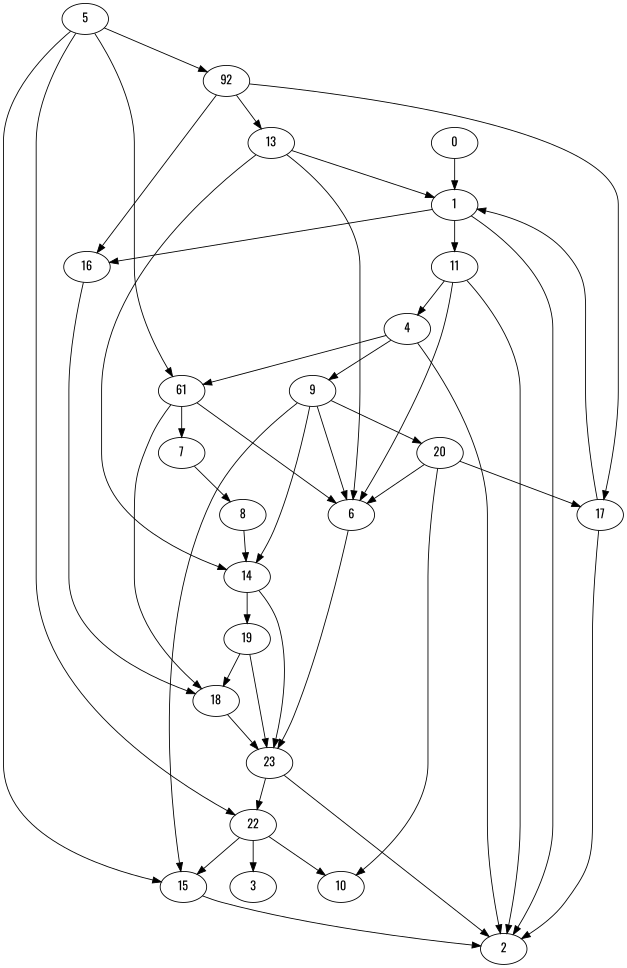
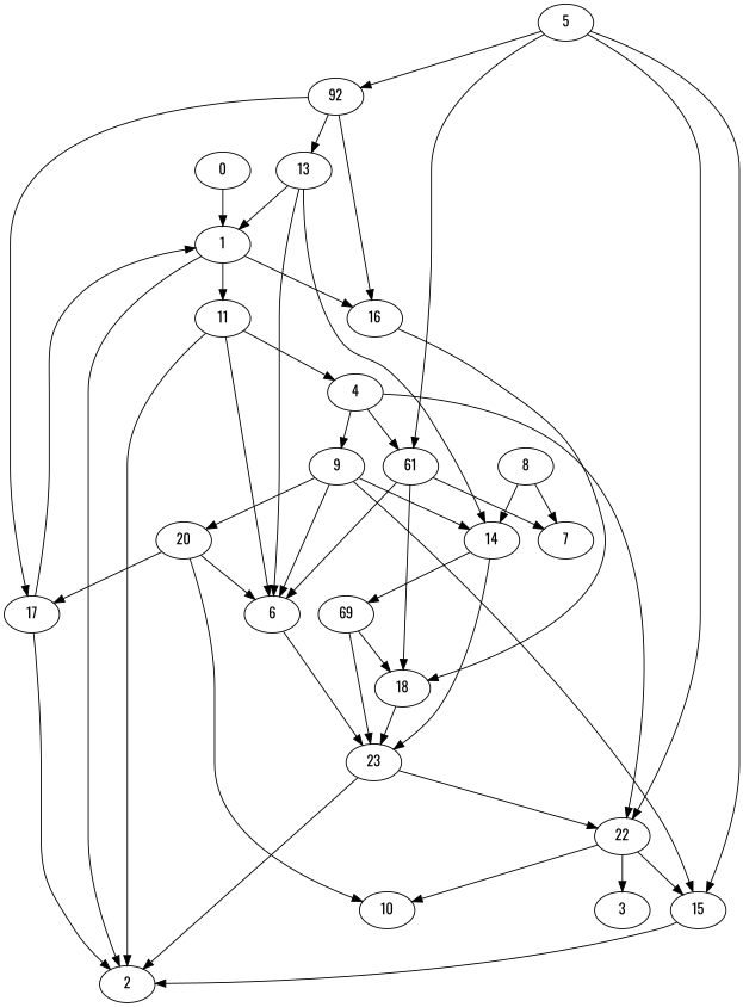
  strict digraph {
    fontname=Oswald
    node [fontname=Oswald]
    edge [fontname=Oswald]
    0
    1
    2
    11
    16
    4
    9
    n8 [label=61]
    6
    18
    15
    14
    20
    7
    23
-   19
+   19 [label=69]
    8
    5
    n19 [label=92]
    22
    13
    17
    3
    10
    0 -> 1
    1 -> 2
    1 -> 11
    1 -> 16
    11 -> 2
    11 -> 4
    11 -> 6
    16 -> 18
-   4 -> 2
+   4 -> 22
    4 -> 9
    4 -> n8
    9 -> 6
    9 -> 15
    9 -> 14
    9 -> 20
    n8 -> 6
    n8 -> 18
    n8 -> 7
    6 -> 23
    18 -> 23
    15 -> 2
    14 -> 23
    14 -> 19
    20 -> 6
    20 -> 17
    20 -> 10
-   7 -> 8
+   8 -> 7
    23 -> 2
    23 -> 22
    19 -> 18
    19 -> 23
    8 -> 14
    5 -> n8
    5 -> 15
    5 -> n19
    5 -> 22
    n19 -> 16
    n19 -> 13
    n19 -> 17
    22 -> 15
    22 -> 3
    22 -> 10
    13 -> 1
    13 -> 6
    13 -> 14
    17 -> 1
    17 -> 2
  }
